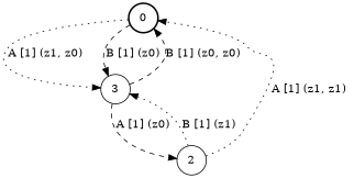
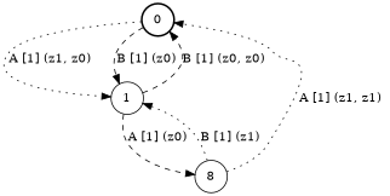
  digraph {
    node [shape=circle]
    edge [style=dotted]
    0 [style=bold]
-   1 [label=3]
-   2
+   1
+   2 [label=8]
    0 -> 1 [label="A [1] (z1, z0) "]
    0 -> 1 [label="B [1] (z0) " style=dashed]
    1 -> 0 [label="B [1] (z0, z0) " style=dashed]
    1 -> 2 [label="A [1] (z0) " style=dashed]
    2 -> 0 [label="A [1] (z1, z1) "]
    2 -> 1 [label="B [1] (z1) "]
  }
